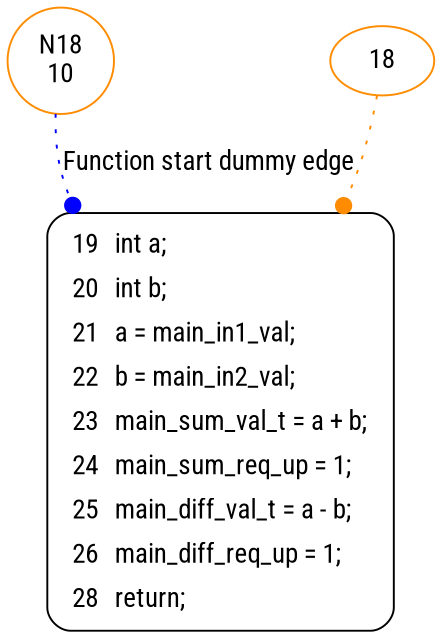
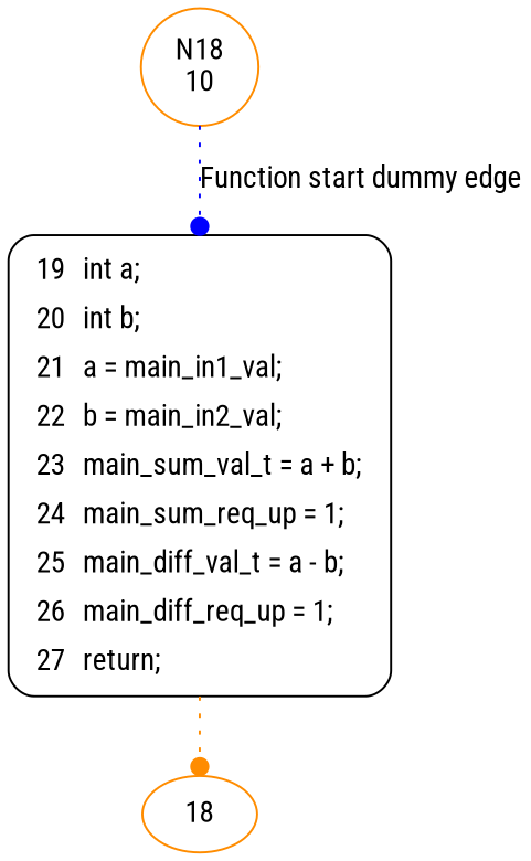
  digraph {
    fontname="Roboto Condensed"
    node [color=darkorange fontname="Roboto Condensed"]
    edge [arrowhead=dot fontname="Roboto Condensed" style=dotted]
    n1 [label="N18\n10" shape=circle]
-   n2 [fillcolor=white label=<<table border="0" cellborder="0" cellpadding="3" bgcolor="white"><tr><td align="right">19</td><td align="left">int a;</td></tr><tr><td align="right">20</td><td align="left">int b;</td></tr><tr><td align="right">21</td><td align="left">a = main_in1_val;</td></tr><tr><td align="right">22</td><td align="left">b = main_in2_val;</td></tr><tr><td align="right">23</td><td align="left">main_sum_val_t = a + b;</td></tr><tr><td align="right">24</td><td align="left">main_sum_req_up = 1;</td></tr><tr><td align="right">25</td><td align="left">main_diff_val_t = a - b;</td></tr><tr><td align="right">26</td><td align="left">main_diff_req_up = 1;</td></tr><tr><td align="right">28</td><td align="left">return;</td></tr></table>> penwidth=1 shape=Mrecord style="filled,bold" color=""]
+   n2 [fillcolor=white label=<<table border="0" cellborder="0" cellpadding="3" bgcolor="white"><tr><td align="right">19</td><td align="left">int a;</td></tr><tr><td align="right">20</td><td align="left">int b;</td></tr><tr><td align="right">21</td><td align="left">a = main_in1_val;</td></tr><tr><td align="right">22</td><td align="left">b = main_in2_val;</td></tr><tr><td align="right">23</td><td align="left">main_sum_val_t = a + b;</td></tr><tr><td align="right">24</td><td align="left">main_sum_req_up = 1;</td></tr><tr><td align="right">25</td><td align="left">main_diff_val_t = a - b;</td></tr><tr><td align="right">26</td><td align="left">main_diff_req_up = 1;</td></tr><tr><td align="right">27</td><td align="left">return;</td></tr></table>> penwidth=1 shape=Mrecord style="filled,bold" color=""]
    n3 [label=18]
    n1 -> n2 [color=blue label="Function start dummy edge"]
-   n3 -> n2 [color=darkorange]
+   n2 -> n3 [color=darkorange]
  }
